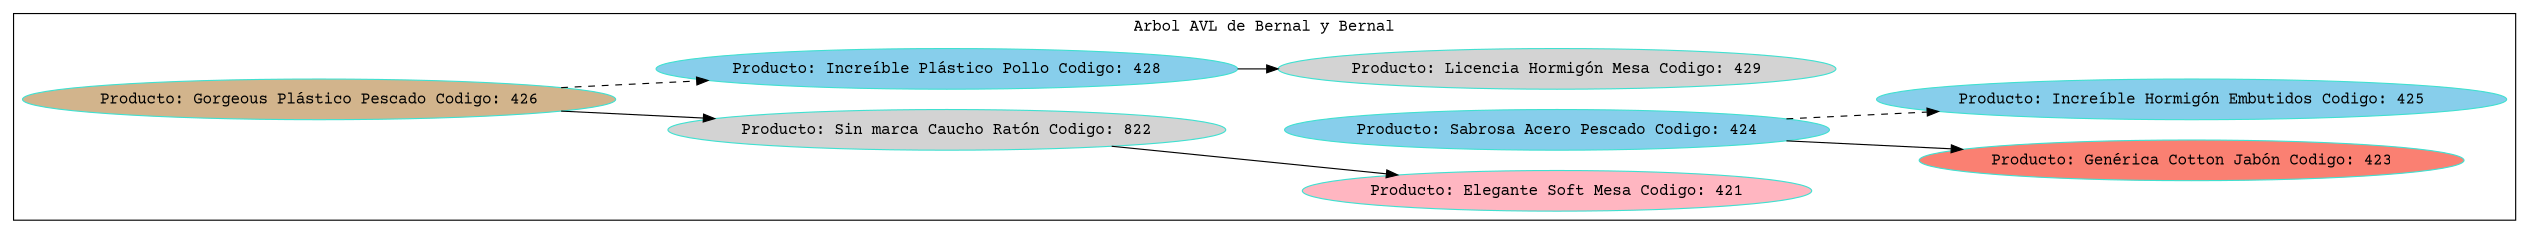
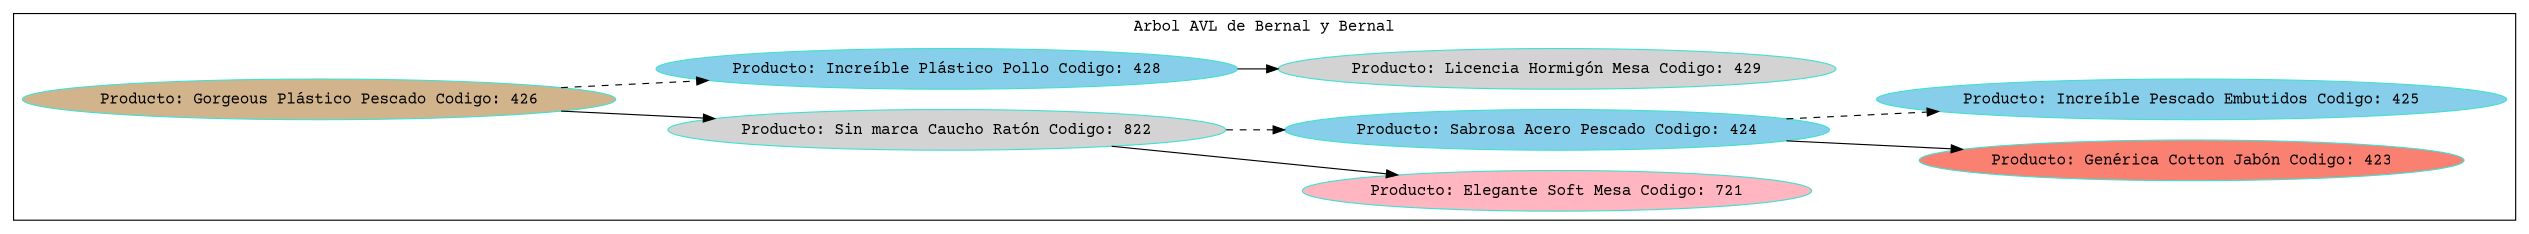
  digraph {
    fontname="Courier Prime"
    rankdir=LR
    node [color=turquoise fillcolor=skyblue fontname="Courier Prime" style=filled]
    edge [fontname="Courier Prime" style=solid]
    n1 [fillcolor=tan label="Producto: Gorgeous Plástico Pescado Codigo: 426"]
    n2 [fillcolor=lightgrey label="Producto: Sin marca Caucho Ratón Codigo: 822"]
    n3 [label="Producto: Increíble Plástico Pollo Codigo: 428"]
-   n4 [fillcolor=lightpink label="Producto: Elegante Soft Mesa Codigo: 421"]
+   n4 [fillcolor=lightpink label="Producto: Elegante Soft Mesa Codigo: 721"]
    n5 [label="Producto: Sabrosa Acero Pescado Codigo: 424"]
    n6 [fillcolor=salmon label="Producto: Genérica Cotton Jabón Codigo: 423"]
-   n7 [label="Producto: Increíble Hormigón Embutidos Codigo: 425"]
+   n7 [label="Producto: Increíble Pescado Embutidos Codigo: 425"]
    n8 [fillcolor=lightgrey label="Producto: Licencia Hormigón Mesa Codigo: 429"]
    subgraph cluster_1 {
      color=black
      label="Arbol AVL de Bernal y Bernal"
      n1
      n2
      n3
      n4
      n5
      n6
      n7
      n8
    }
    n1 -> n2
    n1 -> n3 [style=dashed]
    n2 -> n4
+   n2 -> n5 [style=dashed]
    n3 -> n8
    n5 -> n6
    n5 -> n7 [style=dashed]
  }
